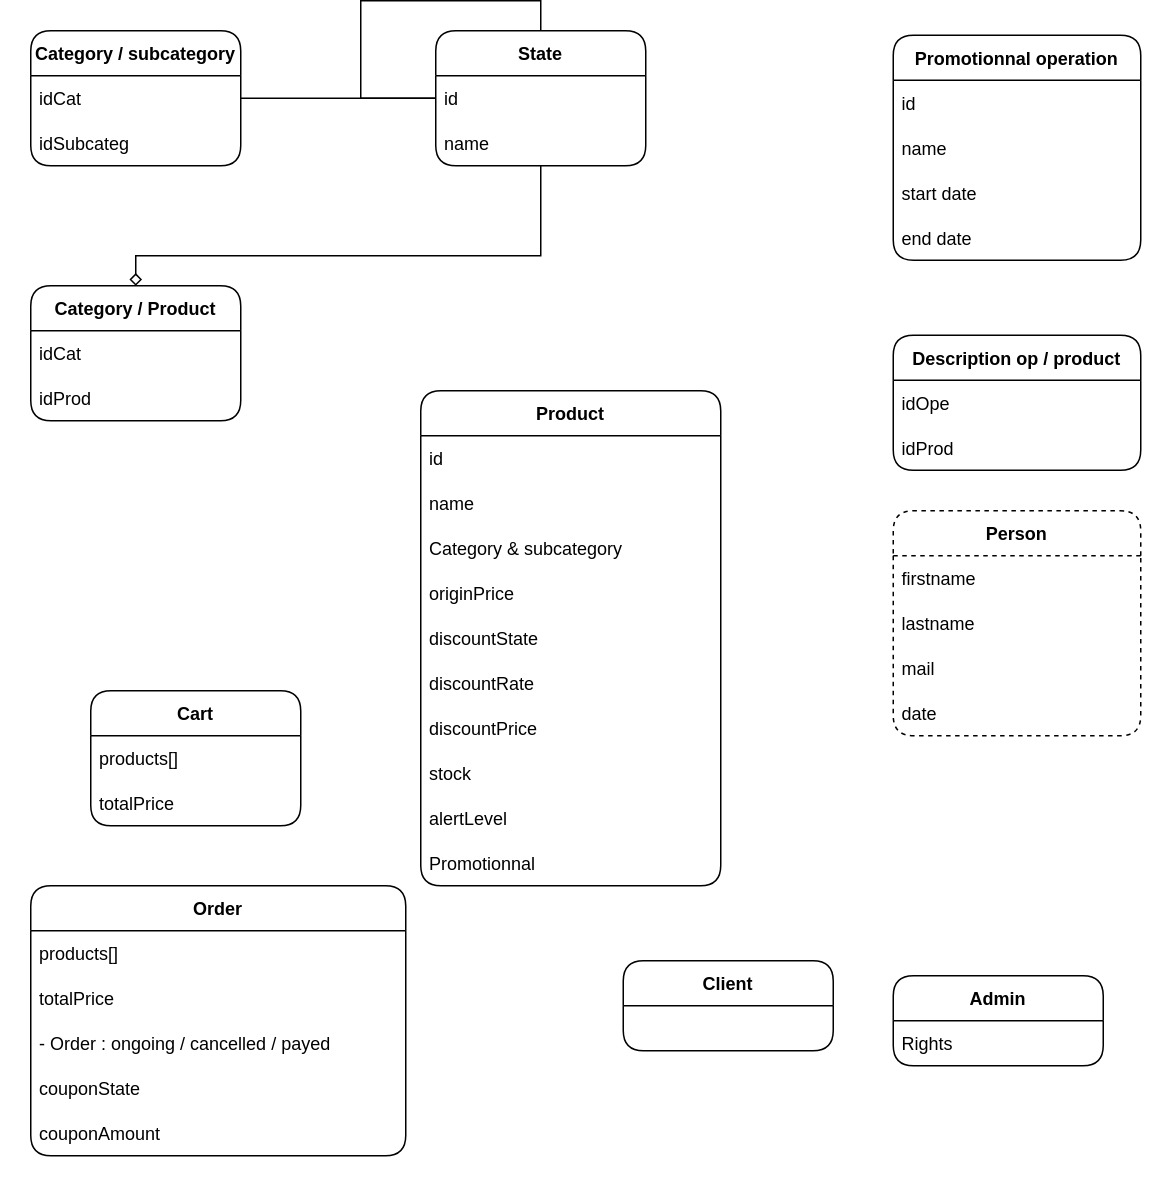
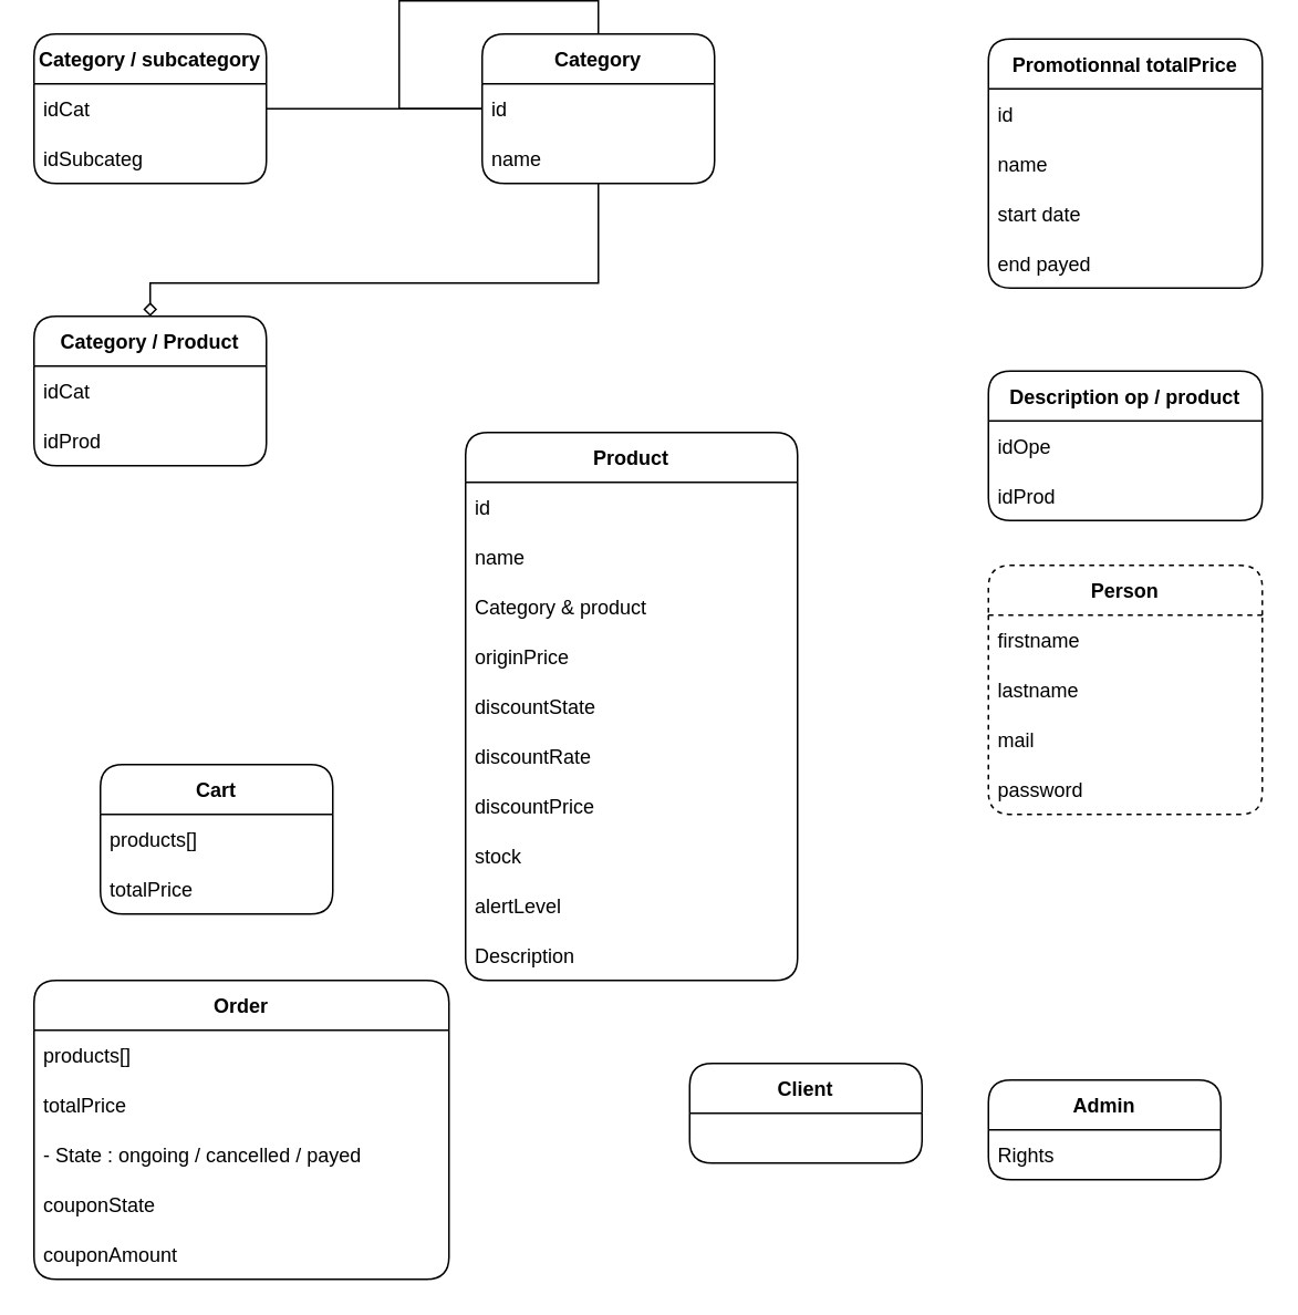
  <mxCell id="0" />
  <mxCell id="1" parent="0" />
  <mxCell id="2" style="edgeStyle=orthogonalEdgeStyle;rounded=0;orthogonalLoop=1;jettySize=auto;html=1;endArrow=none;endFill=0;entryX=0;entryY=0.5;entryDx=0;entryDy=0;" edge="1" parent="1" source="3" target="8"><mxGeometry relative="1" as="geometry"><mxPoint x="280" y="90" as="targetPoint" /></mxGeometry></mxCell>
  <mxCell id="3" value="Category / subcategory" style="swimlane;fontStyle=1;childLayout=stackLayout;horizontal=1;startSize=30;horizontalStack=0;resizeParent=1;resizeParentMax=0;resizeLast=0;collapsible=1;marginBottom=0;gradientColor=none;rounded=1;" vertex="1" parent="1"><mxGeometry x="20" y="20" width="140" height="90" as="geometry" /></mxCell>
  <mxCell id="4" value="idCat" style="text;strokeColor=none;fillColor=none;align=left;verticalAlign=middle;spacingLeft=4;spacingRight=4;overflow=hidden;points=[[0,0.5],[1,0.5]];portConstraint=eastwest;rotatable=0;" vertex="1" parent="3"><mxGeometry y="30" width="140" height="30" as="geometry" /></mxCell>
  <mxCell id="5" value="idSubcateg" style="text;strokeColor=none;fillColor=none;align=left;verticalAlign=middle;spacingLeft=4;spacingRight=4;overflow=hidden;points=[[0,0.5],[1,0.5]];portConstraint=eastwest;rotatable=0;" vertex="1" parent="3"><mxGeometry y="60" width="140" height="30" as="geometry" /></mxCell>
  <mxCell id="6" style="edgeStyle=orthogonalEdgeStyle;rounded=0;orthogonalLoop=1;jettySize=auto;html=1;entryX=0.5;entryY=0;entryDx=0;entryDy=0;endArrow=diamond;endFill=0;" edge="1" parent="1" source="7" target="22"><mxGeometry relative="1" as="geometry"><Array as="points"><mxPoint x="360" y="170" /><mxPoint x="90" y="170" /></Array></mxGeometry></mxCell>
- <mxCell id="7" value="State" style="swimlane;fontStyle=1;childLayout=stackLayout;horizontal=1;startSize=30;horizontalStack=0;resizeParent=1;resizeParentMax=0;resizeLast=0;collapsible=1;marginBottom=0;gradientColor=none;rounded=1;" vertex="1" parent="1"><mxGeometry x="290" y="20" width="140" height="90" as="geometry" /></mxCell>
+ <mxCell id="7" value="Category" style="swimlane;fontStyle=1;childLayout=stackLayout;horizontal=1;startSize=30;horizontalStack=0;resizeParent=1;resizeParentMax=0;resizeLast=0;collapsible=1;marginBottom=0;gradientColor=none;rounded=1;" vertex="1" parent="1"><mxGeometry x="290" y="20" width="140" height="90" as="geometry" /></mxCell>
  <mxCell id="8" value="id" style="text;strokeColor=none;fillColor=none;align=left;verticalAlign=middle;spacingLeft=4;spacingRight=4;overflow=hidden;points=[[0,0.5],[1,0.5]];portConstraint=eastwest;rotatable=0;" vertex="1" parent="7"><mxGeometry y="30" width="140" height="30" as="geometry" /></mxCell>
  <mxCell id="9" value="name" style="text;strokeColor=none;fillColor=none;align=left;verticalAlign=middle;spacingLeft=4;spacingRight=4;overflow=hidden;points=[[0,0.5],[1,0.5]];portConstraint=eastwest;rotatable=0;" vertex="1" parent="7"><mxGeometry y="60" width="140" height="30" as="geometry" /></mxCell>
  <mxCell id="10" style="edgeStyle=orthogonalEdgeStyle;rounded=0;orthogonalLoop=1;jettySize=auto;html=1;exitX=0.5;exitY=0;exitDx=0;exitDy=0;endArrow=none;endFill=0;entryX=0;entryY=0.5;entryDx=0;entryDy=0;" edge="1" parent="7" source="7" target="8"><mxGeometry relative="1" as="geometry"><Array as="points"><mxPoint x="70" y="-20" /><mxPoint x="-50" y="-20" /><mxPoint x="-50" y="45" /></Array></mxGeometry></mxCell>
  <mxCell id="11" value="Product" style="swimlane;fontStyle=1;childLayout=stackLayout;horizontal=1;startSize=30;horizontalStack=0;resizeParent=1;resizeParentMax=0;resizeLast=0;collapsible=1;marginBottom=0;gradientColor=none;rounded=1;" vertex="1" parent="1"><mxGeometry x="280" y="260" width="200" height="330" as="geometry" /></mxCell>
  <mxCell id="12" value="id" style="text;strokeColor=none;fillColor=none;align=left;verticalAlign=middle;spacingLeft=4;spacingRight=4;overflow=hidden;points=[[0,0.5],[1,0.5]];portConstraint=eastwest;rotatable=0;" vertex="1" parent="11"><mxGeometry y="30" width="200" height="30" as="geometry" /></mxCell>
  <mxCell id="13" value="name" style="text;strokeColor=none;fillColor=none;align=left;verticalAlign=middle;spacingLeft=4;spacingRight=4;overflow=hidden;points=[[0,0.5],[1,0.5]];portConstraint=eastwest;rotatable=0;" vertex="1" parent="11"><mxGeometry y="60" width="200" height="30" as="geometry" /></mxCell>
- <mxCell id="14" value="Category &amp; subcategory" style="text;strokeColor=none;fillColor=none;align=left;verticalAlign=middle;spacingLeft=4;spacingRight=4;overflow=hidden;points=[[0,0.5],[1,0.5]];portConstraint=eastwest;rotatable=0;" vertex="1" parent="11"><mxGeometry y="90" width="200" height="30" as="geometry" /></mxCell>
+ <mxCell id="14" value="Category &amp; product" style="text;strokeColor=none;fillColor=none;align=left;verticalAlign=middle;spacingLeft=4;spacingRight=4;overflow=hidden;points=[[0,0.5],[1,0.5]];portConstraint=eastwest;rotatable=0;" vertex="1" parent="11"><mxGeometry y="90" width="200" height="30" as="geometry" /></mxCell>
  <mxCell id="15" value="originPrice" style="text;strokeColor=none;fillColor=none;align=left;verticalAlign=middle;spacingLeft=4;spacingRight=4;overflow=hidden;points=[[0,0.5],[1,0.5]];portConstraint=eastwest;rotatable=0;" vertex="1" parent="11"><mxGeometry y="120" width="200" height="30" as="geometry" /></mxCell>
  <mxCell id="16" value="discountState" style="text;strokeColor=none;fillColor=none;align=left;verticalAlign=middle;spacingLeft=4;spacingRight=4;overflow=hidden;points=[[0,0.5],[1,0.5]];portConstraint=eastwest;rotatable=0;" vertex="1" parent="11"><mxGeometry y="150" width="200" height="30" as="geometry" /></mxCell>
  <mxCell id="17" value="discountRate" style="text;strokeColor=none;fillColor=none;align=left;verticalAlign=middle;spacingLeft=4;spacingRight=4;overflow=hidden;points=[[0,0.5],[1,0.5]];portConstraint=eastwest;rotatable=0;" vertex="1" parent="11"><mxGeometry y="180" width="200" height="30" as="geometry" /></mxCell>
  <mxCell id="18" value="discountPrice" style="text;strokeColor=none;fillColor=none;align=left;verticalAlign=middle;spacingLeft=4;spacingRight=4;overflow=hidden;points=[[0,0.5],[1,0.5]];portConstraint=eastwest;rotatable=0;" vertex="1" parent="11"><mxGeometry y="210" width="200" height="30" as="geometry" /></mxCell>
  <mxCell id="19" value="stock" style="text;strokeColor=none;fillColor=none;align=left;verticalAlign=middle;spacingLeft=4;spacingRight=4;overflow=hidden;points=[[0,0.5],[1,0.5]];portConstraint=eastwest;rotatable=0;" vertex="1" parent="11"><mxGeometry y="240" width="200" height="30" as="geometry" /></mxCell>
  <mxCell id="20" value="alertLevel" style="text;strokeColor=none;fillColor=none;align=left;verticalAlign=middle;spacingLeft=4;spacingRight=4;overflow=hidden;points=[[0,0.5],[1,0.5]];portConstraint=eastwest;rotatable=0;" vertex="1" parent="11"><mxGeometry y="270" width="200" height="30" as="geometry" /></mxCell>
- <mxCell id="21" value="Promotionnal" style="text;strokeColor=none;fillColor=none;align=left;verticalAlign=middle;spacingLeft=4;spacingRight=4;overflow=hidden;points=[[0,0.5],[1,0.5]];portConstraint=eastwest;rotatable=0;" vertex="1" parent="11"><mxGeometry y="300" width="200" height="30" as="geometry" /></mxCell>
+ <mxCell id="21" value="Description" style="text;strokeColor=none;fillColor=none;align=left;verticalAlign=middle;spacingLeft=4;spacingRight=4;overflow=hidden;points=[[0,0.5],[1,0.5]];portConstraint=eastwest;rotatable=0;" vertex="1" parent="11"><mxGeometry y="300" width="200" height="30" as="geometry" /></mxCell>
  <mxCell id="22" value="Category / Product" style="swimlane;fontStyle=1;childLayout=stackLayout;horizontal=1;startSize=30;horizontalStack=0;resizeParent=1;resizeParentMax=0;resizeLast=0;collapsible=1;marginBottom=0;gradientColor=none;rounded=1;" vertex="1" parent="1"><mxGeometry x="20" y="190" width="140" height="90" as="geometry" /></mxCell>
  <mxCell id="23" value="idCat" style="text;strokeColor=none;fillColor=none;align=left;verticalAlign=middle;spacingLeft=4;spacingRight=4;overflow=hidden;points=[[0,0.5],[1,0.5]];portConstraint=eastwest;rotatable=0;" vertex="1" parent="22"><mxGeometry y="30" width="140" height="30" as="geometry" /></mxCell>
  <mxCell id="24" value="idProd" style="text;strokeColor=none;fillColor=none;align=left;verticalAlign=middle;spacingLeft=4;spacingRight=4;overflow=hidden;points=[[0,0.5],[1,0.5]];portConstraint=eastwest;rotatable=0;" vertex="1" parent="22"><mxGeometry y="60" width="140" height="30" as="geometry" /></mxCell>
- <mxCell id="25" value="Promotionnal operation" style="swimlane;fontStyle=1;childLayout=stackLayout;horizontal=1;startSize=30;horizontalStack=0;resizeParent=1;resizeParentMax=0;resizeLast=0;collapsible=1;marginBottom=0;gradientColor=none;rounded=1;" vertex="1" parent="1"><mxGeometry x="595" y="23" width="165" height="150" as="geometry" /></mxCell>
+ <mxCell id="25" value="Promotionnal totalPrice" style="swimlane;fontStyle=1;childLayout=stackLayout;horizontal=1;startSize=30;horizontalStack=0;resizeParent=1;resizeParentMax=0;resizeLast=0;collapsible=1;marginBottom=0;gradientColor=none;rounded=1;" vertex="1" parent="1"><mxGeometry x="595" y="23" width="165" height="150" as="geometry" /></mxCell>
  <mxCell id="26" value="id" style="text;strokeColor=none;fillColor=none;align=left;verticalAlign=middle;spacingLeft=4;spacingRight=4;overflow=hidden;points=[[0,0.5],[1,0.5]];portConstraint=eastwest;rotatable=0;" vertex="1" parent="25"><mxGeometry y="30" width="165" height="30" as="geometry" /></mxCell>
  <mxCell id="27" value="name" style="text;strokeColor=none;fillColor=none;align=left;verticalAlign=middle;spacingLeft=4;spacingRight=4;overflow=hidden;points=[[0,0.5],[1,0.5]];portConstraint=eastwest;rotatable=0;" vertex="1" parent="25"><mxGeometry y="60" width="165" height="30" as="geometry" /></mxCell>
  <mxCell id="28" value="start date" style="text;strokeColor=none;fillColor=none;align=left;verticalAlign=middle;spacingLeft=4;spacingRight=4;overflow=hidden;points=[[0,0.5],[1,0.5]];portConstraint=eastwest;rotatable=0;" vertex="1" parent="25"><mxGeometry y="90" width="165" height="30" as="geometry" /></mxCell>
- <mxCell id="29" value="end date" style="text;strokeColor=none;fillColor=none;align=left;verticalAlign=middle;spacingLeft=4;spacingRight=4;overflow=hidden;points=[[0,0.5],[1,0.5]];portConstraint=eastwest;rotatable=0;" vertex="1" parent="25"><mxGeometry y="120" width="165" height="30" as="geometry" /></mxCell>
+ <mxCell id="29" value="end payed" style="text;strokeColor=none;fillColor=none;align=left;verticalAlign=middle;spacingLeft=4;spacingRight=4;overflow=hidden;points=[[0,0.5],[1,0.5]];portConstraint=eastwest;rotatable=0;" vertex="1" parent="25"><mxGeometry y="120" width="165" height="30" as="geometry" /></mxCell>
  <mxCell id="30" value="Description op / product" style="swimlane;fontStyle=1;childLayout=stackLayout;horizontal=1;startSize=30;horizontalStack=0;resizeParent=1;resizeParentMax=0;resizeLast=0;collapsible=1;marginBottom=0;gradientColor=none;rounded=1;" vertex="1" parent="1"><mxGeometry x="595" y="223" width="165" height="90" as="geometry" /></mxCell>
  <mxCell id="31" value="idOpe" style="text;strokeColor=none;fillColor=none;align=left;verticalAlign=middle;spacingLeft=4;spacingRight=4;overflow=hidden;points=[[0,0.5],[1,0.5]];portConstraint=eastwest;rotatable=0;" vertex="1" parent="30"><mxGeometry y="30" width="165" height="30" as="geometry" /></mxCell>
  <mxCell id="32" value="idProd" style="text;strokeColor=none;fillColor=none;align=left;verticalAlign=middle;spacingLeft=4;spacingRight=4;overflow=hidden;points=[[0,0.5],[1,0.5]];portConstraint=eastwest;rotatable=0;" vertex="1" parent="30"><mxGeometry y="60" width="165" height="30" as="geometry" /></mxCell>
  <mxCell id="33" value="Person" style="swimlane;fontStyle=1;childLayout=stackLayout;horizontal=1;startSize=30;horizontalStack=0;resizeParent=1;resizeParentMax=0;resizeLast=0;collapsible=1;marginBottom=0;gradientColor=none;rounded=1;dashed=1;" vertex="1" parent="1"><mxGeometry x="595" y="340" width="165" height="150" as="geometry" /></mxCell>
  <mxCell id="34" value="firstname" style="text;strokeColor=none;fillColor=none;align=left;verticalAlign=middle;spacingLeft=4;spacingRight=4;overflow=hidden;points=[[0,0.5],[1,0.5]];portConstraint=eastwest;rotatable=0;" vertex="1" parent="33"><mxGeometry y="30" width="165" height="30" as="geometry" /></mxCell>
  <mxCell id="35" value="lastname" style="text;strokeColor=none;fillColor=none;align=left;verticalAlign=middle;spacingLeft=4;spacingRight=4;overflow=hidden;points=[[0,0.5],[1,0.5]];portConstraint=eastwest;rotatable=0;" vertex="1" parent="33"><mxGeometry y="60" width="165" height="30" as="geometry" /></mxCell>
  <mxCell id="36" value="mail" style="text;strokeColor=none;fillColor=none;align=left;verticalAlign=middle;spacingLeft=4;spacingRight=4;overflow=hidden;points=[[0,0.5],[1,0.5]];portConstraint=eastwest;rotatable=0;" vertex="1" parent="33"><mxGeometry y="90" width="165" height="30" as="geometry" /></mxCell>
- <mxCell id="37" value="date" style="text;strokeColor=none;fillColor=none;align=left;verticalAlign=middle;spacingLeft=4;spacingRight=4;overflow=hidden;points=[[0,0.5],[1,0.5]];portConstraint=eastwest;rotatable=0;" vertex="1" parent="33"><mxGeometry y="120" width="165" height="30" as="geometry" /></mxCell>
+ <mxCell id="37" value="password" style="text;strokeColor=none;fillColor=none;align=left;verticalAlign=middle;spacingLeft=4;spacingRight=4;overflow=hidden;points=[[0,0.5],[1,0.5]];portConstraint=eastwest;rotatable=0;" vertex="1" parent="33"><mxGeometry y="120" width="165" height="30" as="geometry" /></mxCell>
  <mxCell id="38" value="Cart" style="swimlane;fontStyle=1;childLayout=stackLayout;horizontal=1;startSize=30;horizontalStack=0;resizeParent=1;resizeParentMax=0;resizeLast=0;collapsible=1;marginBottom=0;gradientColor=none;rounded=1;" vertex="1" parent="1"><mxGeometry x="60" y="460" width="140" height="90" as="geometry" /></mxCell>
  <mxCell id="39" value="products[]" style="text;strokeColor=none;fillColor=none;align=left;verticalAlign=middle;spacingLeft=4;spacingRight=4;overflow=hidden;points=[[0,0.5],[1,0.5]];portConstraint=eastwest;rotatable=0;" vertex="1" parent="38"><mxGeometry y="30" width="140" height="30" as="geometry" /></mxCell>
  <mxCell id="40" value="totalPrice" style="text;strokeColor=none;fillColor=none;align=left;verticalAlign=middle;spacingLeft=4;spacingRight=4;overflow=hidden;points=[[0,0.5],[1,0.5]];portConstraint=eastwest;rotatable=0;" vertex="1" parent="38"><mxGeometry y="60" width="140" height="30" as="geometry" /></mxCell>
  <mxCell id="41" value="Order" style="swimlane;fontStyle=1;childLayout=stackLayout;horizontal=1;startSize=30;horizontalStack=0;resizeParent=1;resizeParentMax=0;resizeLast=0;collapsible=1;marginBottom=0;gradientColor=none;rounded=1;" vertex="1" parent="1"><mxGeometry x="20" y="590" width="250" height="180" as="geometry" /></mxCell>
  <mxCell id="42" value="products[]" style="text;strokeColor=none;fillColor=none;align=left;verticalAlign=middle;spacingLeft=4;spacingRight=4;overflow=hidden;points=[[0,0.5],[1,0.5]];portConstraint=eastwest;rotatable=0;" vertex="1" parent="41"><mxGeometry y="30" width="250" height="30" as="geometry" /></mxCell>
  <mxCell id="43" value="totalPrice" style="text;strokeColor=none;fillColor=none;align=left;verticalAlign=middle;spacingLeft=4;spacingRight=4;overflow=hidden;points=[[0,0.5],[1,0.5]];portConstraint=eastwest;rotatable=0;" vertex="1" parent="41"><mxGeometry y="60" width="250" height="30" as="geometry" /></mxCell>
- <mxCell id="44" value="- Order : ongoing / cancelled / payed" style="text;strokeColor=none;fillColor=none;align=left;verticalAlign=middle;spacingLeft=4;spacingRight=4;overflow=hidden;points=[[0,0.5],[1,0.5]];portConstraint=eastwest;rotatable=0;" vertex="1" parent="41"><mxGeometry y="90" width="250" height="30" as="geometry" /></mxCell>
+ <mxCell id="44" value="- State : ongoing / cancelled / payed" style="text;strokeColor=none;fillColor=none;align=left;verticalAlign=middle;spacingLeft=4;spacingRight=4;overflow=hidden;points=[[0,0.5],[1,0.5]];portConstraint=eastwest;rotatable=0;" vertex="1" parent="41"><mxGeometry y="90" width="250" height="30" as="geometry" /></mxCell>
  <mxCell id="45" value="couponState" style="text;strokeColor=none;fillColor=none;align=left;verticalAlign=middle;spacingLeft=4;spacingRight=4;overflow=hidden;points=[[0,0.5],[1,0.5]];portConstraint=eastwest;rotatable=0;" vertex="1" parent="41"><mxGeometry y="120" width="250" height="30" as="geometry" /></mxCell>
  <mxCell id="46" value="couponAmount" style="text;strokeColor=none;fillColor=none;align=left;verticalAlign=middle;spacingLeft=4;spacingRight=4;overflow=hidden;points=[[0,0.5],[1,0.5]];portConstraint=eastwest;rotatable=0;" vertex="1" parent="41"><mxGeometry y="150" width="250" height="30" as="geometry" /></mxCell>
  <mxCell id="47" value="Client" style="swimlane;fontStyle=1;childLayout=stackLayout;horizontal=1;startSize=30;horizontalStack=0;resizeParent=1;resizeParentMax=0;resizeLast=0;collapsible=1;marginBottom=0;gradientColor=none;rounded=1;" vertex="1" parent="1"><mxGeometry x="415" y="640" width="140" height="60" as="geometry" /></mxCell>
  <mxCell id="48" value="Admin" style="swimlane;fontStyle=1;childLayout=stackLayout;horizontal=1;startSize=30;horizontalStack=0;resizeParent=1;resizeParentMax=0;resizeLast=0;collapsible=1;marginBottom=0;gradientColor=none;rounded=1;" vertex="1" parent="1"><mxGeometry x="595" y="650" width="140" height="60" as="geometry" /></mxCell>
  <mxCell id="49" value="Rights" style="text;strokeColor=none;fillColor=none;align=left;verticalAlign=middle;spacingLeft=4;spacingRight=4;overflow=hidden;points=[[0,0.5],[1,0.5]];portConstraint=eastwest;rotatable=0;" vertex="1" parent="48"><mxGeometry y="30" width="140" height="30" as="geometry" /></mxCell>
